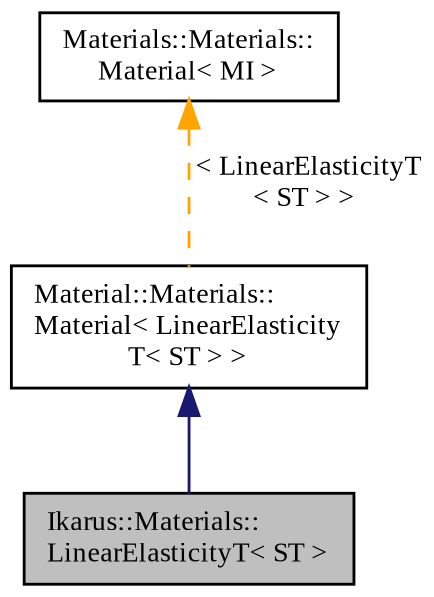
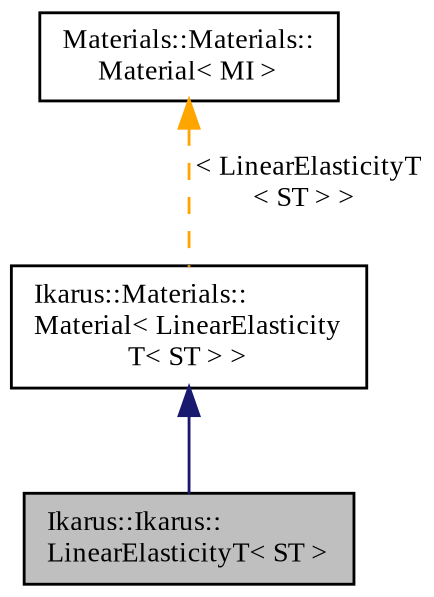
  digraph {
    fontname="Liberation Serif"
    node [color=black fillcolor=white fontname="Liberation Serif" fontsize=10 shape=record style=filled]
    edge [dir=back fontname="Liberation Serif" fontsize=10 labelfontname=Helvetica labelfontsize=10]
-   n1 [fillcolor=grey75 fontcolor=black height=0.2 label="Ikarus::Materials::\lLinearElasticityT\< ST \>" width=0.4]
-   n2 [height=0.2 label="Material::Materials::\lMaterial\< LinearElasticity\lT\< ST \> \>" width=0.4]
+   n1 [fillcolor=grey75 fontcolor=black height=0.2 label="Ikarus::Ikarus::\lLinearElasticityT\< ST \>" width=0.4]
+   n2 [height=0.2 label="Ikarus::Materials::\lMaterial\< LinearElasticity\lT\< ST \> \>" width=0.4]
    n3 [height=0.2 label="Materials::Materials::\lMaterial\< MI \>" width=0.4]
    n2 -> n1 [color=midnightblue style=solid]
    n3 -> n2 [color=orange label=" \< LinearElasticityT\l\< ST \> \>" style=dashed]
  }
